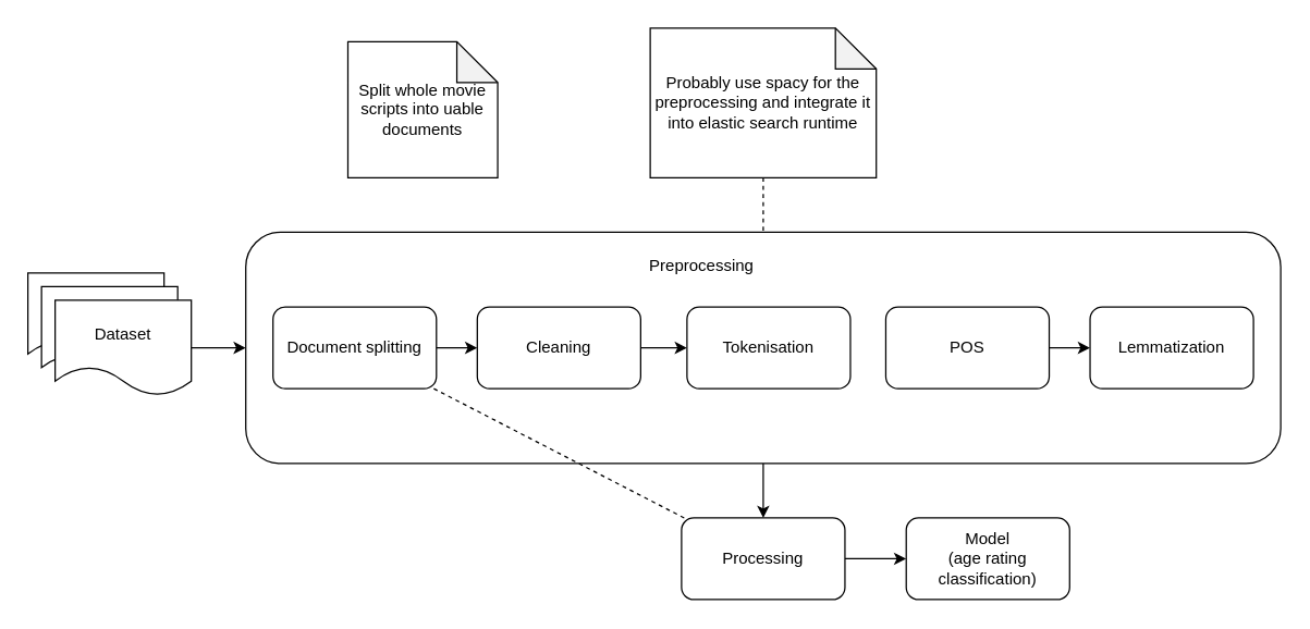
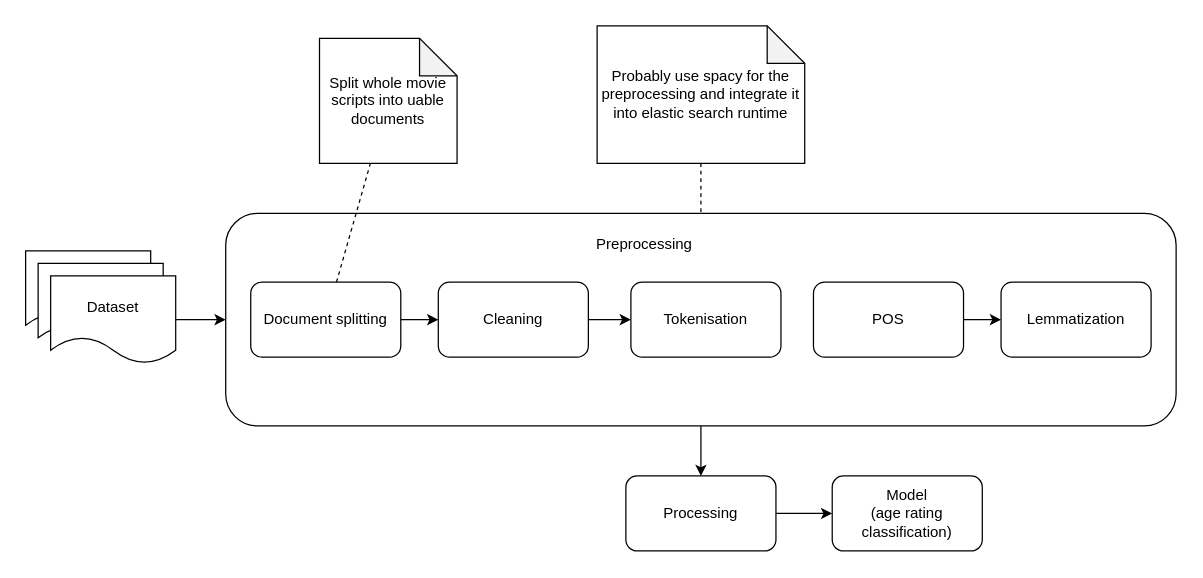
  <mxCell id="0" />
  <mxCell id="1" parent="0" />
  <mxCell id="2" value="Dataset" style="shape=document;whiteSpace=wrap;html=1;boundedLbl=1;dashed=0;flipH=1;rounded=0;" parent="1" vertex="1"><mxGeometry x="20" y="200" width="100" height="70" as="geometry" /></mxCell>
  <mxCell id="3" value="Dataset" style="shape=document;whiteSpace=wrap;html=1;boundedLbl=1;dashed=0;flipH=1;rounded=0;" parent="1" vertex="1"><mxGeometry x="30" y="210" width="100" height="70" as="geometry" /></mxCell>
  <mxCell id="4" style="edgeStyle=orthogonalEdgeStyle;orthogonalLoop=1;jettySize=auto;html=1;entryX=0;entryY=0.5;entryDx=0;entryDy=0;" parent="1" source="5" target="7" edge="1"><mxGeometry relative="1" as="geometry" /></mxCell>
  <mxCell id="5" value="Dataset" style="shape=document;whiteSpace=wrap;html=1;boundedLbl=1;dashed=0;flipH=1;rounded=0;" parent="1" vertex="1"><mxGeometry x="40" y="220" width="100" height="70" as="geometry" /></mxCell>
  <mxCell id="6" style="edgeStyle=orthogonalEdgeStyle;orthogonalLoop=1;jettySize=auto;html=1;entryX=0.5;entryY=0;entryDx=0;entryDy=0;" parent="1" source="7" target="16" edge="1"><mxGeometry relative="1" as="geometry" /></mxCell>
  <mxCell id="7" value="" style="rounded=1;whiteSpace=wrap;html=1;" parent="1" vertex="1"><mxGeometry x="180" y="170" width="760" height="170" as="geometry" /></mxCell>
  <mxCell id="8" style="edgeStyle=orthogonalEdgeStyle;orthogonalLoop=1;jettySize=auto;html=1;" parent="1" source="9" target="10" edge="1"><mxGeometry relative="1" as="geometry" /></mxCell>
  <mxCell id="9" value="Cleaning" style="rounded=1;whiteSpace=wrap;html=1;" parent="1" vertex="1"><mxGeometry x="350" y="225" width="120" height="60" as="geometry" /></mxCell>
  <mxCell id="10" value="Tokenisation" style="rounded=1;whiteSpace=wrap;html=1;" parent="1" vertex="1"><mxGeometry x="504" y="225" width="120" height="60" as="geometry" /></mxCell>
  <mxCell id="11" style="edgeStyle=orthogonalEdgeStyle;orthogonalLoop=1;jettySize=auto;html=1;" parent="1" source="12" target="13" edge="1"><mxGeometry relative="1" as="geometry" /></mxCell>
  <mxCell id="12" value="POS" style="rounded=1;whiteSpace=wrap;html=1;" parent="1" vertex="1"><mxGeometry x="650" y="225" width="120" height="60" as="geometry" /></mxCell>
  <mxCell id="13" value="Lemmatization" style="rounded=1;whiteSpace=wrap;html=1;" parent="1" vertex="1"><mxGeometry x="800" y="225" width="120" height="60" as="geometry" /></mxCell>
  <mxCell id="14" value="Preprocessing" style="text;html=1;strokeColor=none;fillColor=none;align=center;verticalAlign=middle;whiteSpace=wrap;rounded=0;" parent="1" vertex="1"><mxGeometry x="485" y="180" width="60" height="30" as="geometry" /></mxCell>
  <mxCell id="15" style="edgeStyle=orthogonalEdgeStyle;orthogonalLoop=1;jettySize=auto;html=1;" parent="1" source="16" target="17" edge="1"><mxGeometry relative="1" as="geometry" /></mxCell>
  <mxCell id="16" value="Processing" style="rounded=1;whiteSpace=wrap;html=1;" parent="1" vertex="1"><mxGeometry x="500" y="380" width="120" height="60" as="geometry" /></mxCell>
  <mxCell id="17" value="Model&lt;br&gt;(age rating classification)" style="rounded=1;whiteSpace=wrap;html=1;" parent="1" vertex="1"><mxGeometry x="665" y="380" width="120" height="60" as="geometry" /></mxCell>
  <mxCell id="18" style="edgeStyle=none;html=1;" edge="1" parent="1" source="20" target="9"><mxGeometry relative="1" as="geometry" /></mxCell>
- <mxCell id="19" style="edgeStyle=none;html=1;dashed=1;endArrow=none;endFill=0;" edge="1" parent="1" source="20" target="16"><mxGeometry relative="1" as="geometry" /></mxCell>
+ <mxCell id="19" style="edgeStyle=none;html=1;dashed=1;endArrow=none;endFill=0;" edge="1" parent="1" source="20" target="21"><mxGeometry relative="1" as="geometry" /></mxCell>
  <mxCell id="20" value="Document splitting" style="rounded=1;whiteSpace=wrap;html=1;" vertex="1" parent="1"><mxGeometry x="200" y="225" width="120" height="60" as="geometry" /></mxCell>
  <mxCell id="21" value="Split whole movie scripts into uable documents" style="shape=note;whiteSpace=wrap;html=1;backgroundOutline=1;darkOpacity=0.05;" vertex="1" parent="1"><mxGeometry x="255" y="30" width="110" height="100" as="geometry" /></mxCell>
  <mxCell id="22" style="edgeStyle=none;html=1;entryX=0.5;entryY=0;entryDx=0;entryDy=0;dashed=1;endArrow=none;endFill=0;" edge="1" parent="1" source="23" target="7"><mxGeometry relative="1" as="geometry" /></mxCell>
  <mxCell id="23" value="Probably use spacy for the preprocessing and integrate it into elastic search runtime" style="shape=note;whiteSpace=wrap;html=1;backgroundOutline=1;darkOpacity=0.05;" vertex="1" parent="1"><mxGeometry x="477" y="20" width="166" height="110" as="geometry" /></mxCell>
